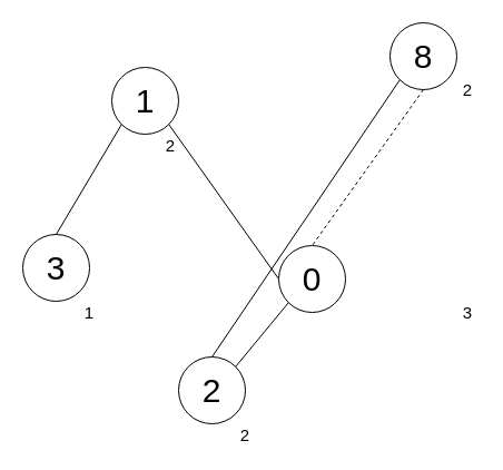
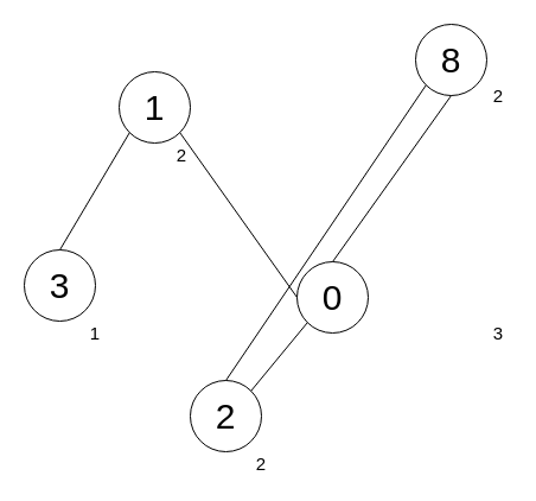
  <mxCell id="0" />
  <mxCell id="1" parent="0" />
  <mxCell id="2" style="edgeStyle=none;rounded=0;orthogonalLoop=1;jettySize=auto;html=1;exitX=1;exitY=1;exitDx=0;exitDy=0;entryX=0;entryY=0.5;entryDx=0;entryDy=0;endArrow=none;endFill=0;strokeColor=#000000;" parent="1" source="3" target="7" edge="1"><mxGeometry relative="1" as="geometry" /></mxCell>
  <mxCell id="3" value="1" style="ellipse;whiteSpace=wrap;html=1;aspect=fixed;fillColor=none;fontSize=30;" parent="1" vertex="1"><mxGeometry x="100" y="60" width="60" height="60" as="geometry" /></mxCell>
- <mxCell id="4" style="edgeStyle=none;rounded=0;orthogonalLoop=1;jettySize=auto;html=1;exitX=0.5;exitY=1;exitDx=0;exitDy=0;entryX=0.5;entryY=0;entryDx=0;entryDy=0;endArrow=none;endFill=0;strokeColor=#000000;dashed=1;" parent="1" source="5" target="7" edge="1"><mxGeometry relative="1" as="geometry" /></mxCell>
+ <mxCell id="4" style="edgeStyle=none;rounded=0;orthogonalLoop=1;jettySize=auto;html=1;exitX=0.5;exitY=1;exitDx=0;exitDy=0;entryX=0.5;entryY=0;entryDx=0;entryDy=0;endArrow=none;endFill=0;strokeColor=#000000;" parent="1" source="5" target="7" edge="1"><mxGeometry relative="1" as="geometry" /></mxCell>
  <mxCell id="5" value="8" style="ellipse;whiteSpace=wrap;html=1;aspect=fixed;fillColor=none;fontSize=30;" parent="1" vertex="1"><mxGeometry x="350" y="20" width="60" height="60" as="geometry" /></mxCell>
  <mxCell id="6" style="edgeStyle=none;rounded=0;orthogonalLoop=1;jettySize=auto;html=1;exitX=0;exitY=1;exitDx=0;exitDy=0;entryX=1;entryY=0;entryDx=0;entryDy=0;endArrow=none;endFill=0;strokeColor=#000000;" parent="1" source="7" target="9" edge="1"><mxGeometry relative="1" as="geometry" /></mxCell>
  <mxCell id="7" value="0" style="ellipse;whiteSpace=wrap;html=1;aspect=fixed;fillColor=none;fontSize=30;" parent="1" vertex="1"><mxGeometry x="250" y="220" width="60" height="60" as="geometry" /></mxCell>
  <mxCell id="8" style="edgeStyle=none;rounded=0;orthogonalLoop=1;jettySize=auto;html=1;exitX=0.5;exitY=0;exitDx=0;exitDy=0;entryX=0;entryY=1;entryDx=0;entryDy=0;endArrow=none;endFill=0;strokeColor=#000000;" parent="1" source="9" target="5" edge="1"><mxGeometry relative="1" as="geometry" /></mxCell>
  <mxCell id="9" value="2" style="ellipse;whiteSpace=wrap;html=1;aspect=fixed;fillColor=none;fontSize=30;" parent="1" vertex="1"><mxGeometry x="160" y="320" width="60" height="60" as="geometry" /></mxCell>
  <mxCell id="10" style="edgeStyle=none;rounded=0;orthogonalLoop=1;jettySize=auto;html=1;exitX=0.5;exitY=0;exitDx=0;exitDy=0;entryX=0;entryY=1;entryDx=0;entryDy=0;endArrow=none;endFill=0;strokeColor=#000000;" parent="1" source="11" target="3" edge="1"><mxGeometry relative="1" as="geometry" /></mxCell>
  <mxCell id="11" value="3" style="ellipse;whiteSpace=wrap;html=1;aspect=fixed;fillColor=none;fontSize=30;" parent="1" vertex="1"><mxGeometry x="20" y="210" width="60" height="60" as="geometry" /></mxCell>
  <mxCell id="12" value="3" style="text;html=1;strokeColor=none;fillColor=none;align=center;verticalAlign=middle;whiteSpace=wrap;rounded=0;fontSize=15;" vertex="1" parent="1"><mxGeometry x="410" y="270" width="20" height="20" as="geometry" /></mxCell>
  <mxCell id="13" value="2" style="text;html=1;strokeColor=none;fillColor=none;align=center;verticalAlign=middle;whiteSpace=wrap;rounded=0;fontSize=15;" vertex="1" parent="1"><mxGeometry x="210" y="380" width="20" height="20" as="geometry" /></mxCell>
  <mxCell id="14" value="2" style="text;html=1;strokeColor=none;fillColor=none;align=center;verticalAlign=middle;whiteSpace=wrap;rounded=0;fontSize=15;" vertex="1" parent="1"><mxGeometry x="410" y="70" width="20" height="20" as="geometry" /></mxCell>
  <mxCell id="15" value="2" style="text;html=1;strokeColor=none;fillColor=none;align=center;verticalAlign=middle;whiteSpace=wrap;rounded=0;fontSize=15;" vertex="1" parent="1"><mxGeometry x="143" y="120" width="20" height="20" as="geometry" /></mxCell>
  <mxCell id="16" value="1" style="text;html=1;strokeColor=none;fillColor=none;align=center;verticalAlign=middle;whiteSpace=wrap;rounded=0;fontSize=15;" vertex="1" parent="1"><mxGeometry x="70" y="270" width="20" height="20" as="geometry" /></mxCell>
